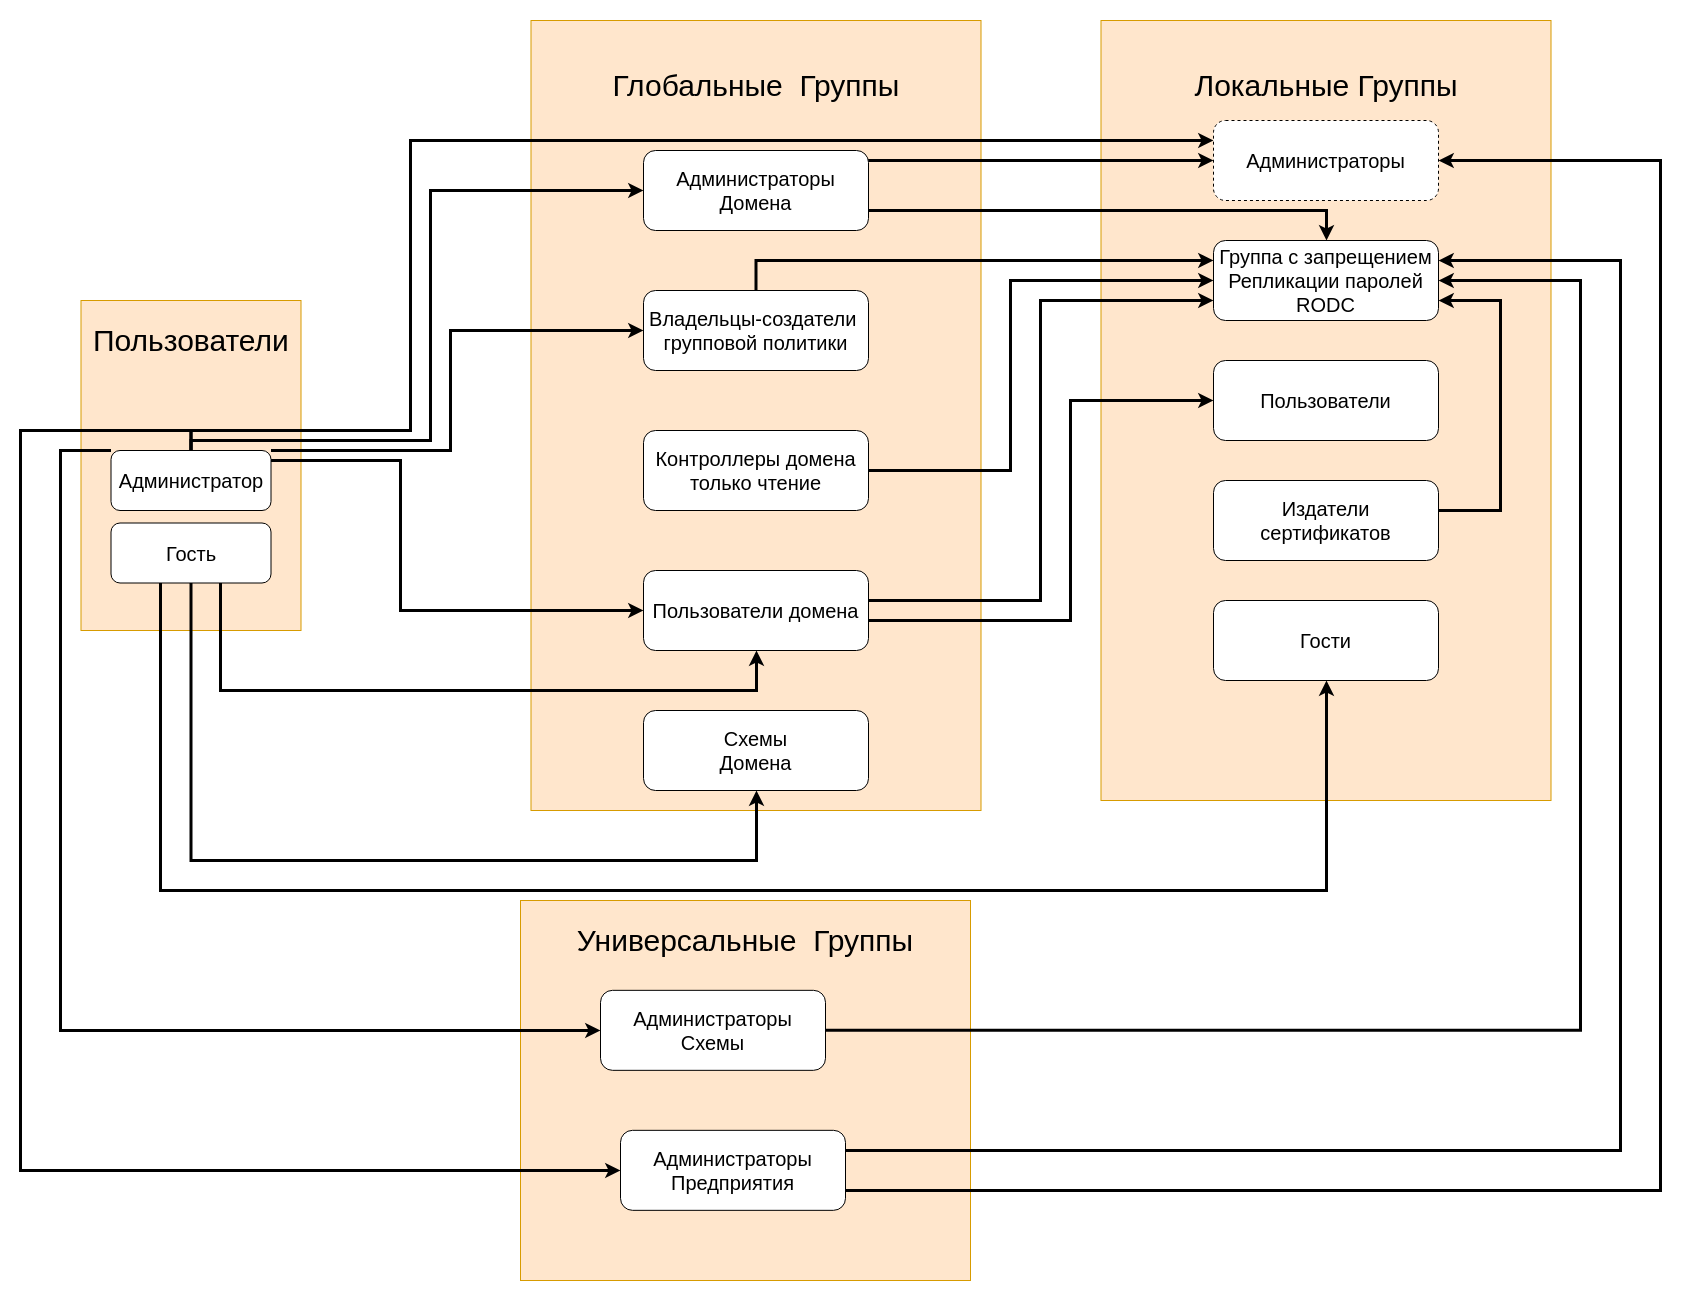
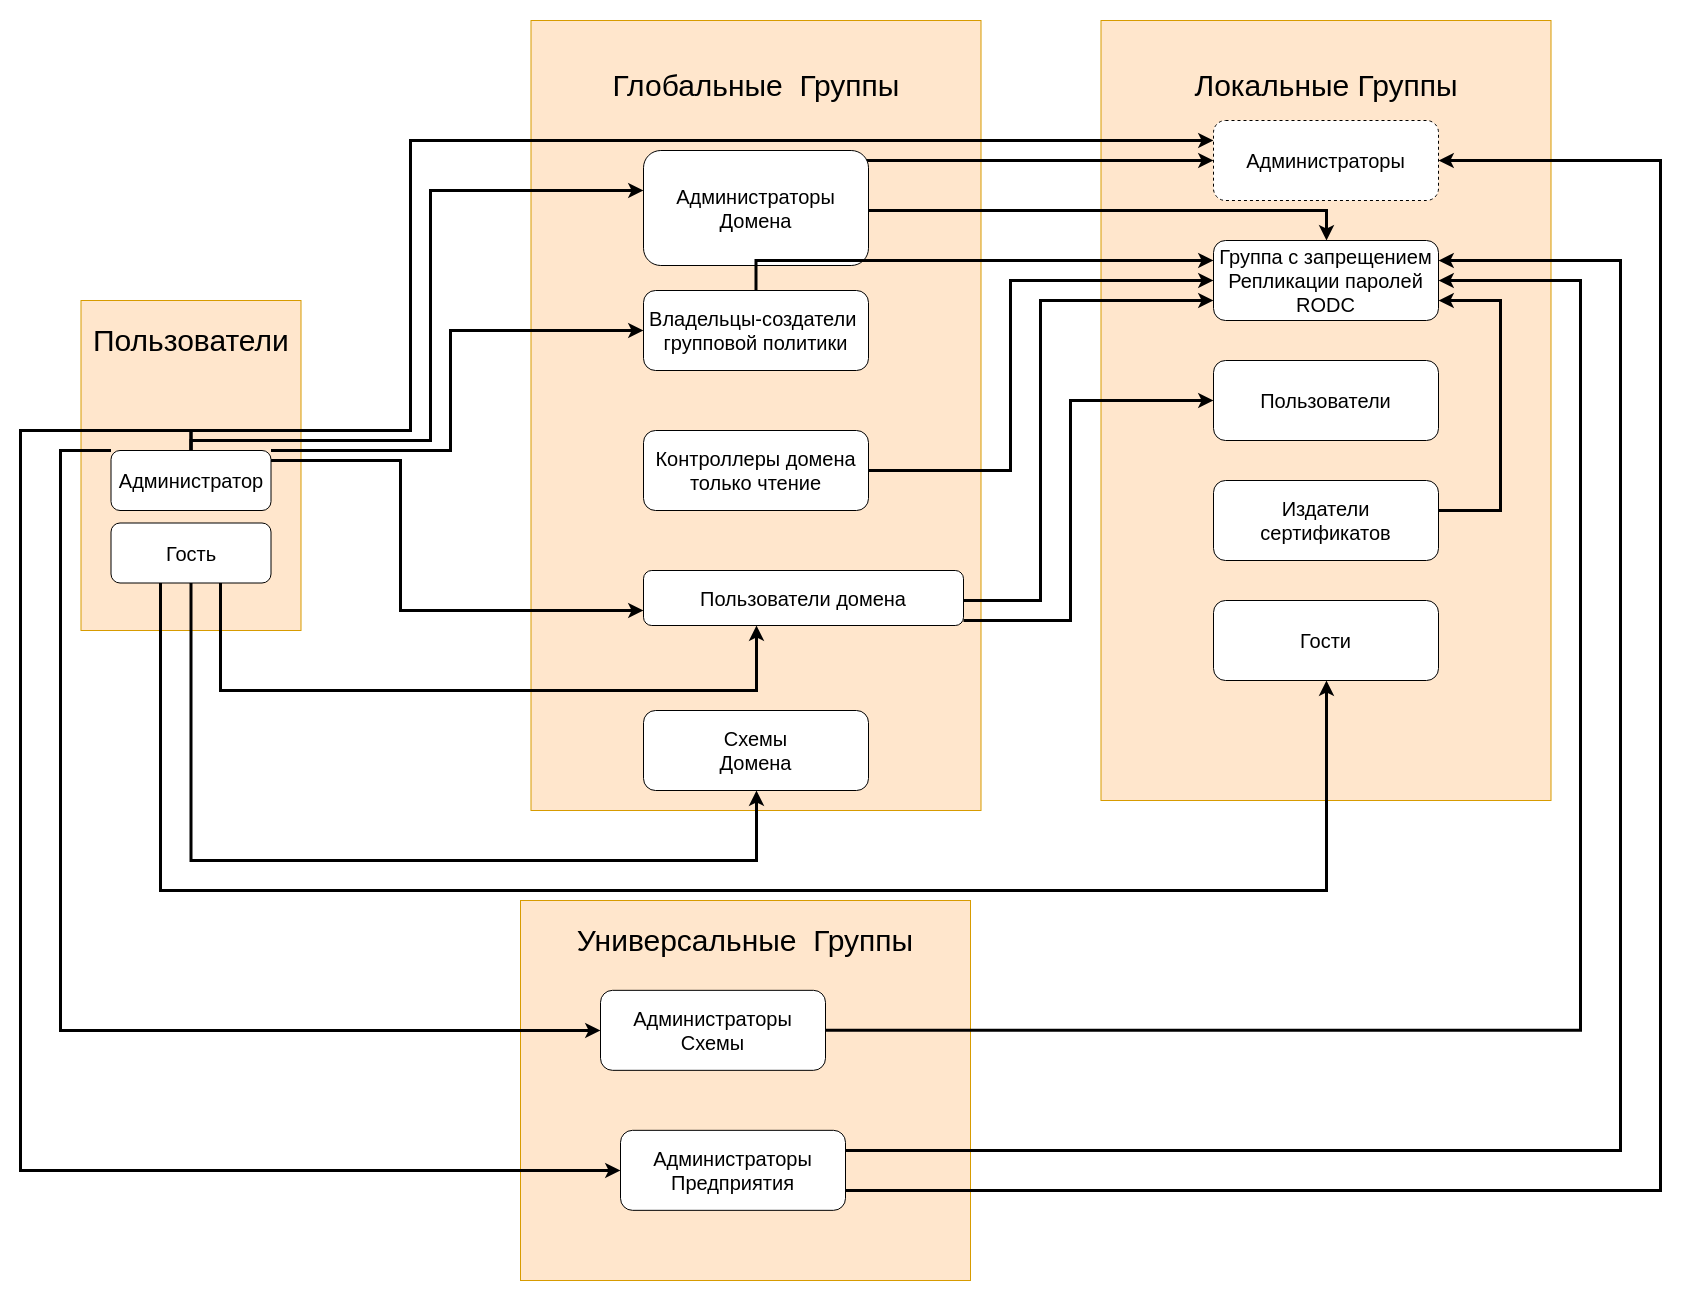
  <mxCell id="0" />
  <mxCell id="1" parent="0" />
  <mxCell id="2" value="" style="rounded=0;whiteSpace=wrap;html=1;fillColor=#ffe6cc;strokeColor=#d79b00;" parent="1" vertex="1"><mxGeometry x="80.5" y="300" width="220" height="330" as="geometry" /></mxCell>
  <mxCell id="3" value="&lt;span style=&quot;text-align: center ; white-space: normal&quot;&gt;&lt;font style=&quot;font-size: 30px&quot;&gt;Пользователи&lt;/font&gt;&lt;/span&gt;" style="text;html=1;resizable=0;points=[];autosize=1;align=left;verticalAlign=top;spacingTop=-4;" parent="1" vertex="1"><mxGeometry x="90.5" y="320" width="210" height="20" as="geometry" /></mxCell>
  <mxCell id="4" value="&lt;font style=&quot;font-size: 30px&quot;&gt;Локальные Группы&lt;/font&gt;" style="rounded=0;whiteSpace=wrap;html=1;fillColor=#ffe6cc;strokeColor=#d79b00;spacingTop=-650;" parent="1" vertex="1"><mxGeometry x="1100.5" y="20" width="450" height="780" as="geometry" /></mxCell>
  <mxCell id="5" value="&lt;font style=&quot;font-size: 30px&quot;&gt;Глобальные&amp;nbsp; Группы&lt;/font&gt;" style="rounded=0;whiteSpace=wrap;html=1;fillColor=#ffe6cc;strokeColor=#d79b00;spacingTop=-660;" parent="1" vertex="1"><mxGeometry x="530.5" y="20" width="450" height="790" as="geometry" /></mxCell>
  <mxCell id="6" value="&lt;font style=&quot;font-size: 30px&quot;&gt;Универсальные&amp;nbsp; Группы&lt;/font&gt;" style="rounded=0;whiteSpace=wrap;html=1;fillColor=#ffe6cc;strokeColor=#d79b00;spacingTop=-300;" parent="1" vertex="1"><mxGeometry x="520" y="900" width="450" height="380" as="geometry" /></mxCell>
  <mxCell id="7" style="edgeStyle=orthogonalEdgeStyle;rounded=0;orthogonalLoop=1;jettySize=auto;html=1;strokeWidth=3;" edge="1" parent="1" source="12" target="24"><mxGeometry relative="1" as="geometry"><Array as="points"><mxPoint x="20" y="430" /><mxPoint x="20" y="1170" /></Array></mxGeometry></mxCell>
  <mxCell id="8" style="edgeStyle=orthogonalEdgeStyle;rounded=0;orthogonalLoop=1;jettySize=auto;html=1;strokeWidth=3;" edge="1" parent="1" source="12" target="23"><mxGeometry relative="1" as="geometry"><Array as="points"><mxPoint x="430" y="440" /><mxPoint x="430" y="190" /></Array></mxGeometry></mxCell>
  <mxCell id="9" style="edgeStyle=orthogonalEdgeStyle;rounded=0;orthogonalLoop=1;jettySize=auto;html=1;strokeWidth=3;" edge="1" parent="1" source="12" target="39"><mxGeometry relative="1" as="geometry"><Array as="points"><mxPoint x="400" y="460" /><mxPoint x="400" y="610" /></Array></mxGeometry></mxCell>
  <mxCell id="10" style="edgeStyle=orthogonalEdgeStyle;rounded=0;orthogonalLoop=1;jettySize=auto;html=1;strokeWidth=3;" edge="1" parent="1" source="12" target="28"><mxGeometry relative="1" as="geometry"><Array as="points"><mxPoint x="450" y="450" /><mxPoint x="450" y="330" /></Array></mxGeometry></mxCell>
  <mxCell id="11" style="edgeStyle=orthogonalEdgeStyle;rounded=0;orthogonalLoop=1;jettySize=auto;html=1;strokeWidth=3;" edge="1" parent="1" source="12" target="19"><mxGeometry relative="1" as="geometry"><Array as="points"><mxPoint x="410" y="430" /><mxPoint x="410" y="140" /></Array></mxGeometry></mxCell>
  <mxCell id="12" value="&lt;font style=&quot;font-size: 20px&quot;&gt;Администратор&lt;/font&gt;" style="rounded=1;whiteSpace=wrap;html=1;" parent="1" vertex="1"><mxGeometry x="110.5" y="450" width="160" height="60" as="geometry" /></mxCell>
  <mxCell id="13" style="edgeStyle=orthogonalEdgeStyle;rounded=0;orthogonalLoop=1;jettySize=auto;html=1;strokeWidth=3;" edge="1" parent="1" source="16" target="20"><mxGeometry relative="1" as="geometry"><Array as="points"><mxPoint x="160" y="890" /><mxPoint x="1326" y="890" /></Array></mxGeometry></mxCell>
  <mxCell id="14" style="edgeStyle=orthogonalEdgeStyle;rounded=0;orthogonalLoop=1;jettySize=auto;html=1;strokeWidth=3;" edge="1" parent="1" source="16" target="29"><mxGeometry relative="1" as="geometry"><Array as="points"><mxPoint x="191" y="860" /><mxPoint x="756" y="860" /></Array></mxGeometry></mxCell>
  <mxCell id="15" style="edgeStyle=orthogonalEdgeStyle;rounded=0;orthogonalLoop=1;jettySize=auto;html=1;strokeWidth=3;" edge="1" parent="1" source="16" target="39"><mxGeometry relative="1" as="geometry"><Array as="points"><mxPoint x="220" y="690" /><mxPoint x="756" y="690" /></Array></mxGeometry></mxCell>
  <mxCell id="16" value="&lt;font style=&quot;font-size: 20px&quot;&gt;Гость&lt;/font&gt;" style="rounded=1;whiteSpace=wrap;html=1;" parent="1" vertex="1"><mxGeometry x="110.5" y="522.5" width="160" height="60" as="geometry" /></mxCell>
  <mxCell id="17" style="edgeStyle=orthogonalEdgeStyle;rounded=0;orthogonalLoop=1;jettySize=auto;html=1;strokeWidth=3;" edge="1" parent="1" source="24" target="19"><mxGeometry relative="1" as="geometry"><Array as="points"><mxPoint x="1660" y="1190" /><mxPoint x="1660" y="160" /></Array></mxGeometry></mxCell>
  <mxCell id="18" style="edgeStyle=orthogonalEdgeStyle;rounded=0;orthogonalLoop=1;jettySize=auto;html=1;strokeWidth=3;exitX=0.964;exitY=0.5;exitDx=0;exitDy=0;exitPerimeter=0;" edge="1" parent="1" source="23" target="19"><mxGeometry relative="1" as="geometry"><Array as="points"><mxPoint x="860" y="160" /></Array></mxGeometry></mxCell>
  <mxCell id="19" value="&lt;font style=&quot;font-size: 20px&quot;&gt;Администраторы&lt;/font&gt;" style="rounded=1;whiteSpace=wrap;html=1;dashed=1;" parent="1" vertex="1"><mxGeometry x="1213" y="120" width="225" height="80" as="geometry" /></mxCell>
  <mxCell id="20" value="&lt;font style=&quot;font-size: 20px&quot;&gt;Гости&lt;/font&gt;" style="rounded=1;whiteSpace=wrap;html=1;" parent="1" vertex="1"><mxGeometry x="1213" y="600" width="225" height="80" as="geometry" /></mxCell>
  <mxCell id="21" value="&lt;font style=&quot;font-size: 20px&quot;&gt;Пользователи&lt;/font&gt;" style="rounded=1;whiteSpace=wrap;html=1;" parent="1" vertex="1"><mxGeometry x="1213" y="360" width="225" height="80" as="geometry" /></mxCell>
  <mxCell id="22" style="edgeStyle=orthogonalEdgeStyle;rounded=0;orthogonalLoop=1;jettySize=auto;html=1;strokeWidth=3;" edge="1" parent="1" source="23" target="32"><mxGeometry relative="1" as="geometry"><Array as="points"><mxPoint x="1326" y="210" /></Array></mxGeometry></mxCell>
- <mxCell id="23" value="&lt;font style=&quot;font-size: 20px&quot;&gt;Администраторы&lt;br&gt;Домена&lt;br&gt;&lt;/font&gt;" style="rounded=1;whiteSpace=wrap;html=1;" parent="1" vertex="1"><mxGeometry x="643" y="150" width="225" height="80" as="geometry" /></mxCell>
+ <mxCell id="23" value="&lt;font style=&quot;font-size: 20px&quot;&gt;Администраторы&lt;br&gt;Домена&lt;br&gt;&lt;/font&gt;" style="rounded=1;whiteSpace=wrap;html=1;" parent="1" vertex="1"><mxGeometry x="643" y="150" width="225" height="115" as="geometry" /></mxCell>
  <mxCell id="24" value="&lt;font style=&quot;font-size: 20px&quot;&gt;Администраторы&lt;br&gt;Предприятия&lt;br&gt;&lt;/font&gt;" style="rounded=1;whiteSpace=wrap;html=1;" parent="1" vertex="1"><mxGeometry x="620" y="1129.833" width="225" height="80" as="geometry" /></mxCell>
  <mxCell id="25" style="edgeStyle=orthogonalEdgeStyle;rounded=0;orthogonalLoop=1;jettySize=auto;html=1;strokeWidth=3;" edge="1" parent="1" source="12" target="26"><mxGeometry relative="1" as="geometry"><Array as="points"><mxPoint x="60" y="450" /><mxPoint x="60" y="1030" /></Array></mxGeometry></mxCell>
  <mxCell id="26" value="&lt;font style=&quot;font-size: 20px&quot;&gt;Администраторы&lt;br&gt;Схемы&lt;br&gt;&lt;/font&gt;" style="rounded=1;whiteSpace=wrap;html=1;" parent="1" vertex="1"><mxGeometry x="600" y="989.833" width="225" height="80" as="geometry" /></mxCell>
  <mxCell id="27" style="edgeStyle=orthogonalEdgeStyle;rounded=0;orthogonalLoop=1;jettySize=auto;html=1;strokeWidth=3;" edge="1" parent="1" source="28" target="32"><mxGeometry relative="1" as="geometry"><Array as="points"><mxPoint x="756" y="260" /></Array></mxGeometry></mxCell>
  <mxCell id="28" value="&lt;font style=&quot;font-size: 20px&quot;&gt;Владельцы-создатели&amp;nbsp;&lt;br&gt;групповой политики&lt;br&gt;&lt;/font&gt;" style="rounded=1;whiteSpace=wrap;html=1;" parent="1" vertex="1"><mxGeometry x="643" y="290" width="225" height="80" as="geometry" /></mxCell>
  <mxCell id="29" value="&lt;font style=&quot;font-size: 20px&quot;&gt;Схемы&lt;br&gt;Домена&lt;br&gt;&lt;/font&gt;" style="rounded=1;whiteSpace=wrap;html=1;" parent="1" vertex="1"><mxGeometry x="643" y="710" width="225" height="80" as="geometry" /></mxCell>
  <mxCell id="30" style="edgeStyle=orthogonalEdgeStyle;rounded=0;orthogonalLoop=1;jettySize=auto;html=1;strokeWidth=3;" edge="1" parent="1" source="24" target="32"><mxGeometry relative="1" as="geometry"><Array as="points"><mxPoint x="1620" y="1150" /><mxPoint x="1620" y="260" /></Array></mxGeometry></mxCell>
  <mxCell id="31" style="edgeStyle=orthogonalEdgeStyle;rounded=0;orthogonalLoop=1;jettySize=auto;html=1;strokeWidth=3;" edge="1" parent="1" source="26" target="32"><mxGeometry relative="1" as="geometry"><Array as="points"><mxPoint x="1580" y="1030" /><mxPoint x="1580" y="280" /></Array></mxGeometry></mxCell>
  <mxCell id="32" value="&lt;font style=&quot;font-size: 20px&quot;&gt;Группа с запрещением&lt;br&gt;Репликации паролей RODC&lt;br&gt;&lt;/font&gt;" style="rounded=1;whiteSpace=wrap;html=1;" parent="1" vertex="1"><mxGeometry x="1213" y="240" width="225" height="80" as="geometry" /></mxCell>
  <mxCell id="33" style="edgeStyle=orthogonalEdgeStyle;rounded=0;orthogonalLoop=1;jettySize=auto;html=1;strokeWidth=3;" edge="1" parent="1" source="34" target="32"><mxGeometry relative="1" as="geometry"><Array as="points"><mxPoint x="1500" y="510" /><mxPoint x="1500" y="300" /></Array></mxGeometry></mxCell>
  <mxCell id="34" value="&lt;font style=&quot;font-size: 20px&quot;&gt;Издатели сертификатов&lt;br&gt;&lt;/font&gt;" style="rounded=1;whiteSpace=wrap;html=1;" parent="1" vertex="1"><mxGeometry x="1213" y="480" width="225" height="80" as="geometry" /></mxCell>
  <mxCell id="35" style="edgeStyle=orthogonalEdgeStyle;rounded=0;orthogonalLoop=1;jettySize=auto;html=1;strokeWidth=3;" edge="1" parent="1" source="36" target="32"><mxGeometry relative="1" as="geometry"><Array as="points"><mxPoint x="1010" y="470" /><mxPoint x="1010" y="280" /></Array></mxGeometry></mxCell>
  <mxCell id="36" value="&lt;font style=&quot;font-size: 20px&quot;&gt;Контроллеры домена&lt;br&gt;только чтение&lt;br&gt;&lt;/font&gt;" style="rounded=1;whiteSpace=wrap;html=1;" parent="1" vertex="1"><mxGeometry x="643" y="430" width="225" height="80" as="geometry" /></mxCell>
  <mxCell id="37" style="edgeStyle=orthogonalEdgeStyle;rounded=0;orthogonalLoop=1;jettySize=auto;html=1;entryX=0;entryY=0.5;entryDx=0;entryDy=0;entryPerimeter=0;strokeWidth=3;" edge="1" parent="1" source="39" target="21"><mxGeometry relative="1" as="geometry"><Array as="points"><mxPoint x="1070" y="620" /><mxPoint x="1070" y="400" /></Array></mxGeometry></mxCell>
  <mxCell id="38" style="edgeStyle=orthogonalEdgeStyle;rounded=0;orthogonalLoop=1;jettySize=auto;html=1;strokeWidth=3;" edge="1" parent="1" source="39" target="32"><mxGeometry relative="1" as="geometry"><Array as="points"><mxPoint x="1040" y="600" /><mxPoint x="1040" y="300" /></Array></mxGeometry></mxCell>
- <mxCell id="39" value="&lt;font style=&quot;font-size: 20px&quot;&gt;Пользователи домена&lt;br&gt;&lt;/font&gt;" style="rounded=1;whiteSpace=wrap;html=1;" parent="1" vertex="1"><mxGeometry x="643" y="570" width="225" height="80" as="geometry" /></mxCell>
+ <mxCell id="39" value="&lt;font style=&quot;font-size: 20px&quot;&gt;Пользователи домена&lt;br&gt;&lt;/font&gt;" style="rounded=1;whiteSpace=wrap;html=1;" parent="1" vertex="1"><mxGeometry x="643" y="570" width="320" height="55" as="geometry" /></mxCell>
